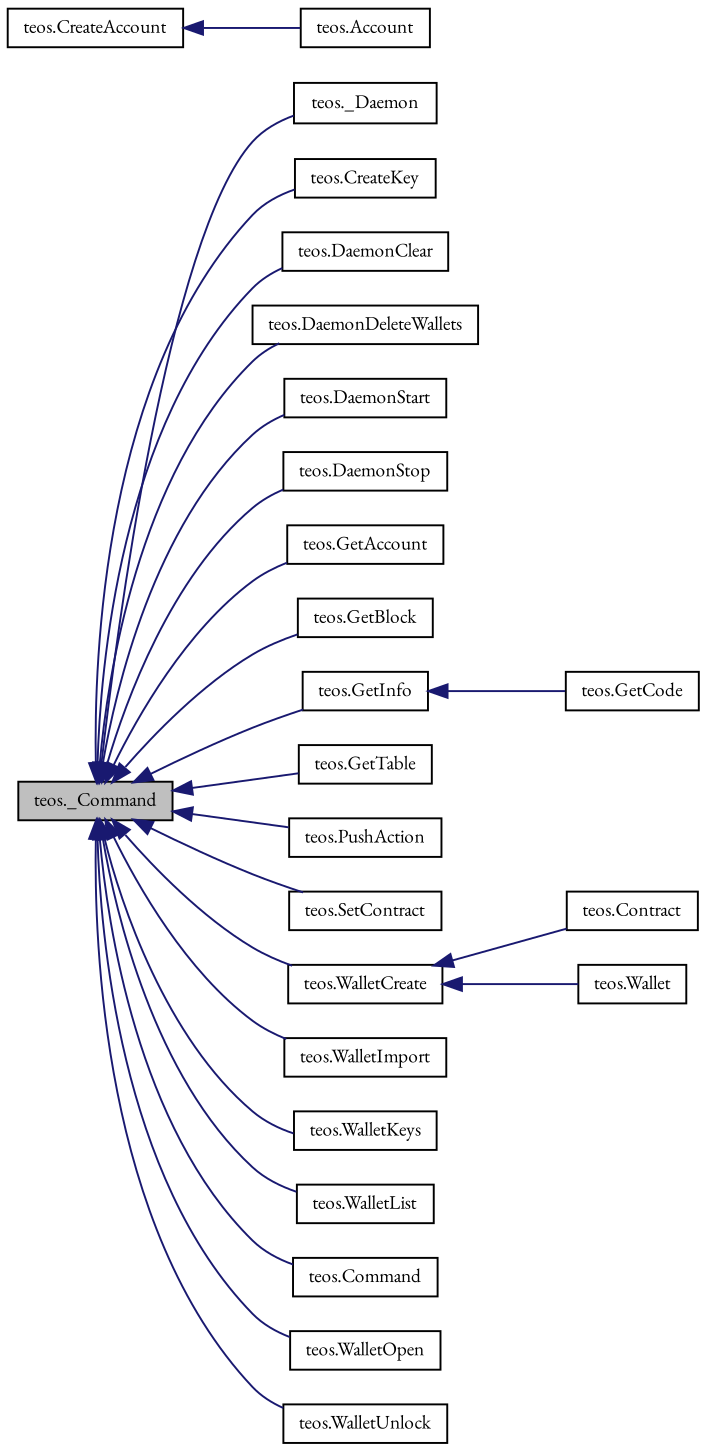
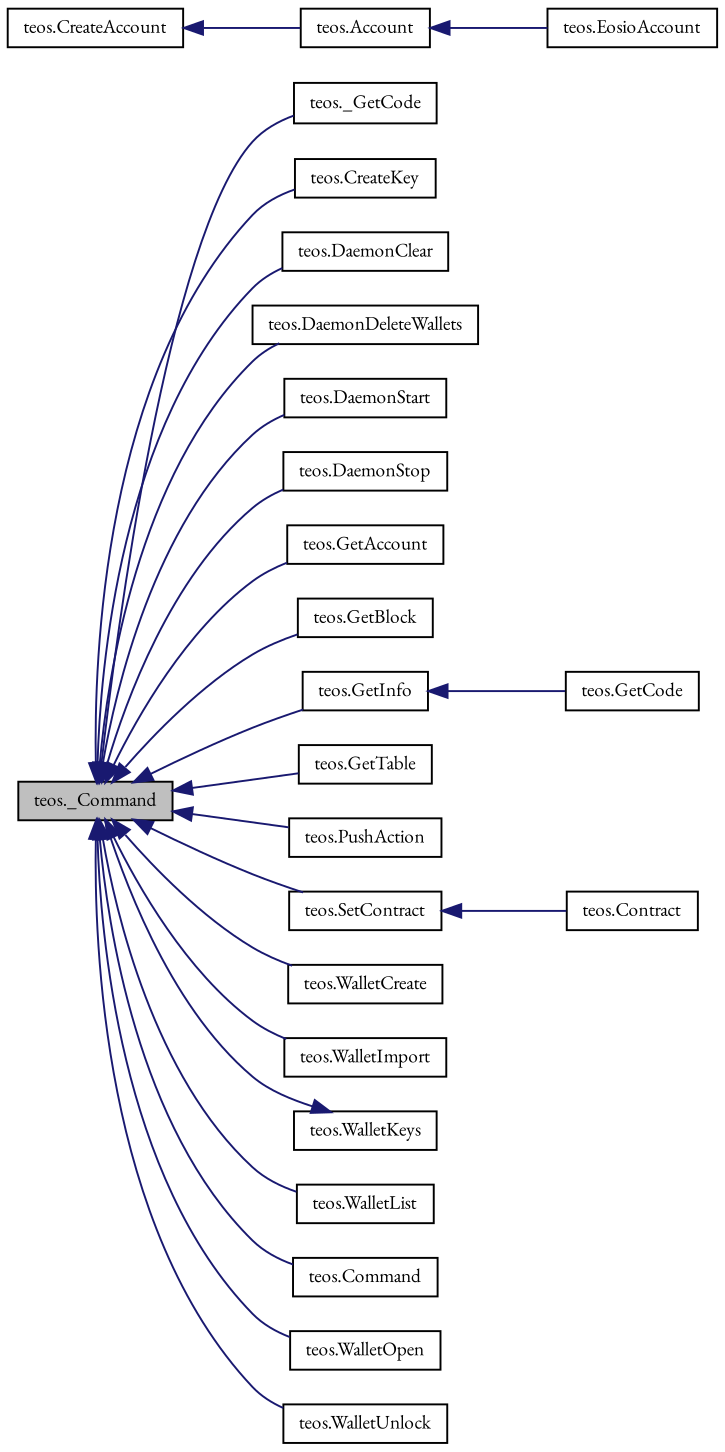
  digraph {
    fontname="EB Garamond"
    rankdir=LR
    node [color=black fillcolor=white fontname="EB Garamond" fontsize=10 shape=record style=filled]
    edge [color=midnightblue dir=back fontname="EB Garamond" fontsize=10 labelfontname=Helvetica labelfontsize=10 style=solid]
    n1 [fillcolor=grey75 fontcolor=black height=0.2 label="teos._Command" width=0.4]
-   n2 [height=0.2 label="teos._Daemon" width=0.4]
+   n2 [height=0.2 label="teos._GetCode" width=0.4]
    n3 [height=0.2 label="teos.CreateKey" width=0.4]
    n4 [height=0.2 label="teos.DaemonClear" width=0.4]
    n5 [height=0.2 label="teos.DaemonDeleteWallets" width=0.4]
    n6 [height=0.2 label="teos.DaemonStart" width=0.4]
    n7 [height=0.2 label="teos.DaemonStop" width=0.4]
    n8 [height=0.2 label="teos.GetAccount" width=0.4]
    n9 [height=0.2 label="teos.GetBlock" width=0.4]
    n10 [height=0.2 label="teos.GetInfo" width=0.4]
    n11 [height=0.2 label="teos.GetTable" width=0.4]
    n12 [height=0.2 label="teos.PushAction" width=0.4]
    n13 [height=0.2 label="teos.SetContract" width=0.4]
    n14 [height=0.2 label="teos.WalletCreate" width=0.4]
    n15 [height=0.2 label="teos.WalletImport" width=0.4]
    n16 [height=0.2 label="teos.WalletKeys" width=0.4]
    n17 [height=0.2 label="teos.WalletList" width=0.4]
    n18 [height=0.2 label="teos.Command" width=0.4]
    n19 [height=0.2 label="teos.WalletOpen" width=0.4]
    n20 [height=0.2 label="teos.WalletUnlock" width=0.4]
    n21 [height=0.2 label="teos.CreateAccount" width=0.4]
    n22 [height=0.2 label="teos.Account" width=0.4]
    n23 [height=0.2 label="teos.GetCode" width=0.4]
    n24 [height=0.2 label="teos.Contract" width=0.4]
-   n25 [height=0.2 label="teos.Wallet" width=0.4]
+   n26 [height=0.2 label="teos.EosioAccount" width=0.4]
    n1 -> n2
    n1 -> n3
    n1 -> n4
    n1 -> n5
    n1 -> n6
    n1 -> n7
    n1 -> n8
    n1 -> n9
    n1 -> n10
    n1 -> n11
    n1 -> n12
    n1 -> n13
    n1 -> n14
    n1 -> n15
-   n1 -> n16
+   n16 -> n1
    n1 -> n17
    n1 -> n18
    n1 -> n19
    n1 -> n20
    n10 -> n23
-   n14 -> n24
-   n14 -> n25
+   n13 -> n24
    n21 -> n22
+   n22 -> n26
  }
